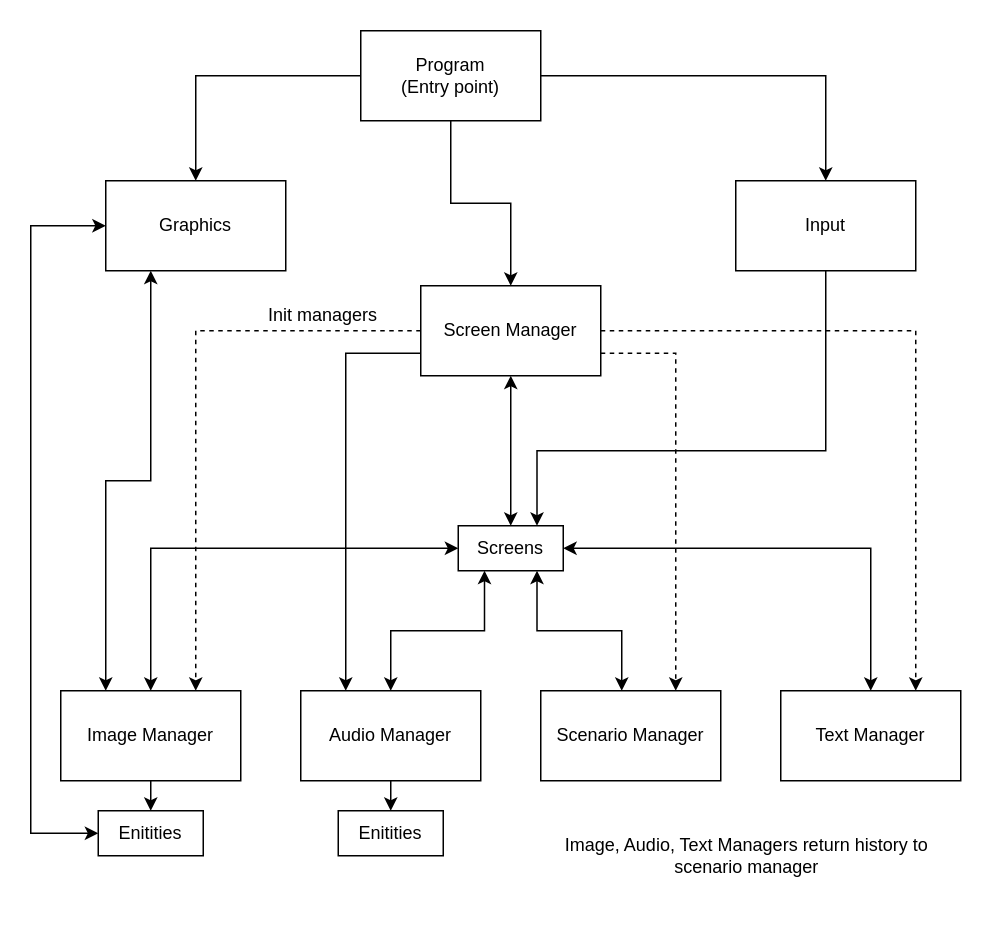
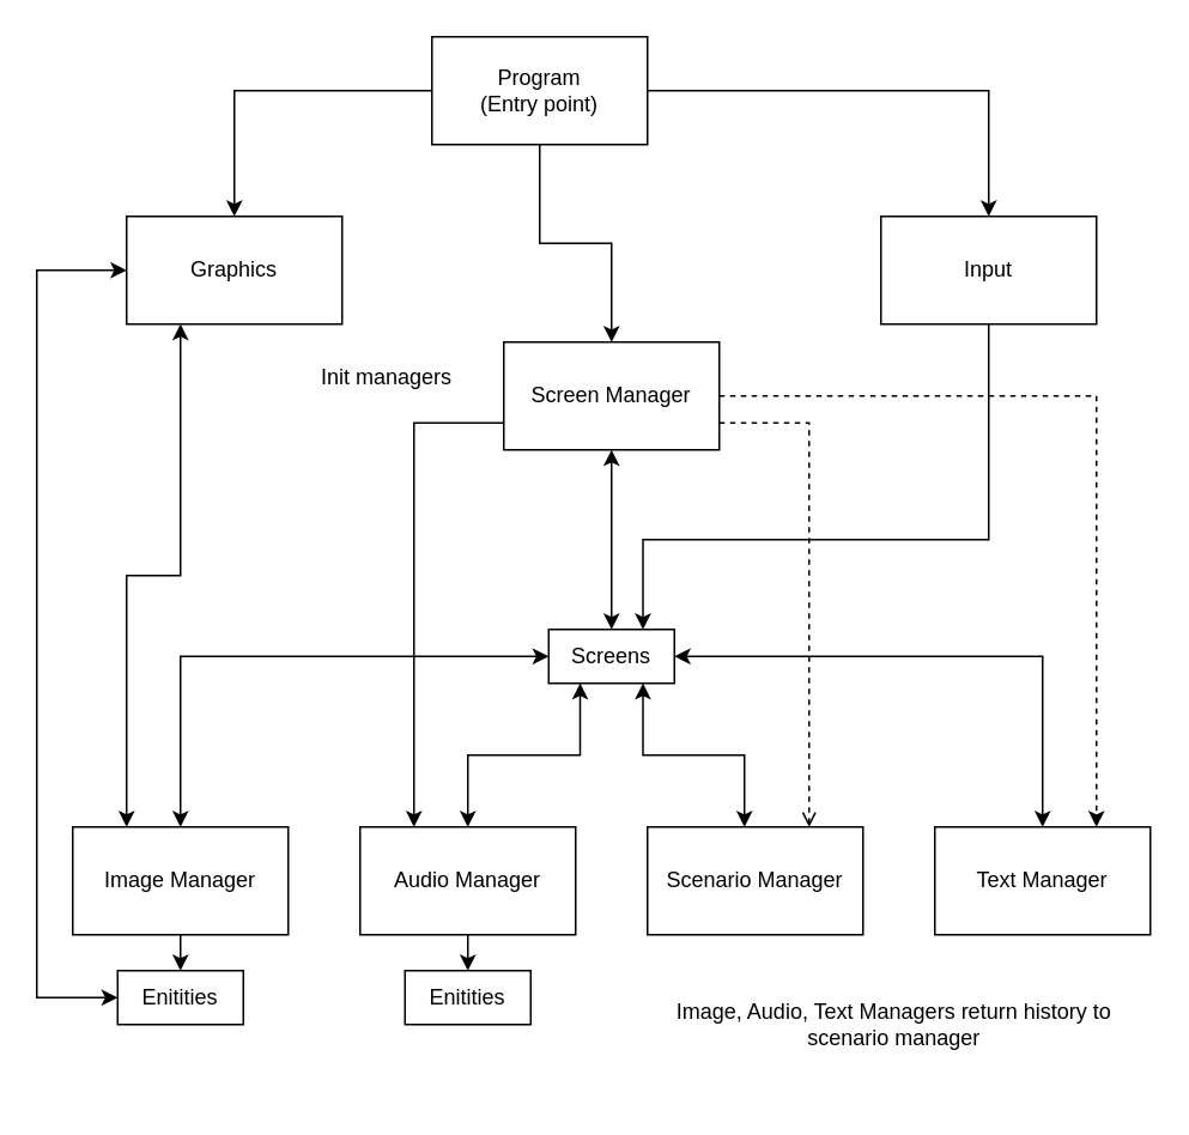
  <mxCell id="0" />
  <mxCell id="1" parent="0" />
  <mxCell id="2" value="Scenario Manager" style="rounded=0;whiteSpace=wrap;html=1;" vertex="1" parent="1"><mxGeometry x="360" y="460" width="120" height="60" as="geometry" /></mxCell>
  <mxCell id="3" value="&lt;div&gt;Text Manager&lt;/div&gt;" style="whiteSpace=wrap;html=1;" vertex="1" parent="1"><mxGeometry x="520" y="460" width="120" height="60" as="geometry" /></mxCell>
  <mxCell id="4" style="edgeStyle=orthogonalEdgeStyle;rounded=0;orthogonalLoop=1;jettySize=auto;html=1;exitX=0.5;exitY=1;exitDx=0;exitDy=0;entryX=0.5;entryY=0;entryDx=0;entryDy=0;" edge="1" parent="1" source="6" target="19"><mxGeometry relative="1" as="geometry" /></mxCell>
  <mxCell id="5" style="edgeStyle=orthogonalEdgeStyle;rounded=0;orthogonalLoop=1;jettySize=auto;html=1;exitX=0.25;exitY=0;exitDx=0;exitDy=0;entryX=0.25;entryY=1;entryDx=0;entryDy=0;startArrow=classic;startFill=1;strokeColor=#000000;" edge="1" parent="1" source="6" target="17"><mxGeometry relative="1" as="geometry" /></mxCell>
  <mxCell id="6" value="Image Manager" style="whiteSpace=wrap;html=1;" vertex="1" parent="1"><mxGeometry x="40" y="460" width="120" height="60" as="geometry" /></mxCell>
  <mxCell id="7" style="edgeStyle=orthogonalEdgeStyle;rounded=0;orthogonalLoop=1;jettySize=auto;html=1;exitX=0.5;exitY=1;exitDx=0;exitDy=0;entryX=0.5;entryY=0;entryDx=0;entryDy=0;startArrow=classic;startFill=1;" edge="1" parent="1" source="12" target="29"><mxGeometry relative="1" as="geometry" /></mxCell>
  <mxCell id="8" style="edgeStyle=orthogonalEdgeStyle;rounded=0;orthogonalLoop=1;jettySize=auto;html=1;exitX=0;exitY=0.75;exitDx=0;exitDy=0;entryX=0.25;entryY=0;entryDx=0;entryDy=0;dashed=0;" edge="1" parent="1" source="12" target="23"><mxGeometry relative="1" as="geometry" /></mxCell>
- <mxCell id="9" style="edgeStyle=orthogonalEdgeStyle;rounded=0;orthogonalLoop=1;jettySize=auto;html=1;exitX=1;exitY=0.75;exitDx=0;exitDy=0;entryX=0.75;entryY=0;entryDx=0;entryDy=0;dashed=1;" edge="1" parent="1" source="12" target="2"><mxGeometry relative="1" as="geometry" /></mxCell>
+ <mxCell id="9" style="edgeStyle=orthogonalEdgeStyle;rounded=0;orthogonalLoop=1;jettySize=auto;html=1;exitX=1;exitY=0.75;exitDx=0;exitDy=0;entryX=0.75;entryY=0;entryDx=0;entryDy=0;dashed=1;endArrow=open;" edge="1" parent="1" source="12" target="2"><mxGeometry relative="1" as="geometry" /></mxCell>
  <mxCell id="10" style="edgeStyle=orthogonalEdgeStyle;rounded=0;orthogonalLoop=1;jettySize=auto;html=1;exitX=1;exitY=0.5;exitDx=0;exitDy=0;entryX=0.75;entryY=0;entryDx=0;entryDy=0;dashed=1;" edge="1" parent="1" source="12" target="3"><mxGeometry relative="1" as="geometry" /></mxCell>
- <mxCell id="11" style="edgeStyle=orthogonalEdgeStyle;rounded=0;orthogonalLoop=1;jettySize=auto;html=1;exitX=0;exitY=0.5;exitDx=0;exitDy=0;entryX=0.75;entryY=0;entryDx=0;entryDy=0;dashed=1;" edge="1" parent="1" source="12" target="6"><mxGeometry relative="1" as="geometry" /></mxCell>
  <mxCell id="12" value="Screen Manager" style="whiteSpace=wrap;html=1;" vertex="1" parent="1"><mxGeometry x="280" y="190" width="120" height="60" as="geometry" /></mxCell>
  <mxCell id="13" style="edgeStyle=orthogonalEdgeStyle;rounded=0;orthogonalLoop=1;jettySize=auto;html=1;exitX=1;exitY=0.5;exitDx=0;exitDy=0;entryX=0.5;entryY=0;entryDx=0;entryDy=0;" edge="1" parent="1" source="16" target="21"><mxGeometry relative="1" as="geometry" /></mxCell>
  <mxCell id="14" style="edgeStyle=orthogonalEdgeStyle;rounded=0;orthogonalLoop=1;jettySize=auto;html=1;exitX=0;exitY=0.5;exitDx=0;exitDy=0;entryX=0.5;entryY=0;entryDx=0;entryDy=0;" edge="1" parent="1" source="16" target="17"><mxGeometry relative="1" as="geometry" /></mxCell>
  <mxCell id="15" style="edgeStyle=orthogonalEdgeStyle;rounded=0;orthogonalLoop=1;jettySize=auto;html=1;exitX=0.5;exitY=1;exitDx=0;exitDy=0;entryX=0.5;entryY=0;entryDx=0;entryDy=0;" edge="1" parent="1" source="16" target="12"><mxGeometry relative="1" as="geometry" /></mxCell>
  <mxCell id="16" value="&lt;div&gt;Program&lt;/div&gt;&lt;div&gt;(Entry point)&lt;br&gt;&lt;/div&gt;" style="whiteSpace=wrap;html=1;" vertex="1" parent="1"><mxGeometry x="240" y="20" width="120" height="60" as="geometry" /></mxCell>
  <mxCell id="17" value="Graphics" style="whiteSpace=wrap;html=1;" vertex="1" parent="1"><mxGeometry x="70" y="120" width="120" height="60" as="geometry" /></mxCell>
  <mxCell id="18" style="edgeStyle=orthogonalEdgeStyle;rounded=0;orthogonalLoop=1;jettySize=auto;html=1;exitX=0;exitY=0.5;exitDx=0;exitDy=0;entryX=0;entryY=0.5;entryDx=0;entryDy=0;startArrow=classic;startFill=1;strokeColor=#000000;" edge="1" parent="1" source="19" target="17"><mxGeometry relative="1" as="geometry"><Array as="points"><mxPoint x="20" y="555" /><mxPoint x="20" y="150" /></Array></mxGeometry></mxCell>
  <mxCell id="19" value="Enitities" style="whiteSpace=wrap;html=1;" vertex="1" parent="1"><mxGeometry x="65" y="540" width="70" height="30" as="geometry" /></mxCell>
  <mxCell id="20" style="edgeStyle=orthogonalEdgeStyle;rounded=0;orthogonalLoop=1;jettySize=auto;html=1;exitX=0.5;exitY=1;exitDx=0;exitDy=0;entryX=0.75;entryY=0;entryDx=0;entryDy=0;" edge="1" parent="1" source="21" target="29"><mxGeometry relative="1" as="geometry"><Array as="points"><mxPoint x="550" y="300" /><mxPoint x="358" y="300" /></Array></mxGeometry></mxCell>
  <mxCell id="21" value="&lt;div&gt;Input&lt;/div&gt;" style="whiteSpace=wrap;html=1;" vertex="1" parent="1"><mxGeometry x="490" y="120" width="120" height="60" as="geometry" /></mxCell>
  <mxCell id="22" style="edgeStyle=orthogonalEdgeStyle;rounded=0;orthogonalLoop=1;jettySize=auto;html=1;exitX=0.5;exitY=1;exitDx=0;exitDy=0;entryX=0.5;entryY=0;entryDx=0;entryDy=0;" edge="1" parent="1" source="23" target="24"><mxGeometry relative="1" as="geometry" /></mxCell>
  <mxCell id="23" value="&lt;div&gt;Audio Manager&lt;/div&gt;" style="rounded=0;whiteSpace=wrap;html=1;" vertex="1" parent="1"><mxGeometry x="200" y="460" width="120" height="60" as="geometry" /></mxCell>
  <mxCell id="24" value="Enitities" style="whiteSpace=wrap;html=1;" vertex="1" parent="1"><mxGeometry x="225" y="540" width="70" height="30" as="geometry" /></mxCell>
  <mxCell id="25" style="edgeStyle=orthogonalEdgeStyle;rounded=0;orthogonalLoop=1;jettySize=auto;html=1;exitX=1;exitY=0.5;exitDx=0;exitDy=0;entryX=0.5;entryY=0;entryDx=0;entryDy=0;startArrow=classic;startFill=1;" edge="1" parent="1" source="29" target="3"><mxGeometry relative="1" as="geometry" /></mxCell>
  <mxCell id="26" style="edgeStyle=orthogonalEdgeStyle;rounded=0;orthogonalLoop=1;jettySize=auto;html=1;exitX=0.75;exitY=1;exitDx=0;exitDy=0;entryX=0.45;entryY=0;entryDx=0;entryDy=0;entryPerimeter=0;startArrow=classic;startFill=1;" edge="1" parent="1" source="29" target="2"><mxGeometry relative="1" as="geometry" /></mxCell>
  <mxCell id="27" style="edgeStyle=orthogonalEdgeStyle;rounded=0;orthogonalLoop=1;jettySize=auto;html=1;exitX=0.25;exitY=1;exitDx=0;exitDy=0;entryX=0.5;entryY=0;entryDx=0;entryDy=0;startArrow=classic;startFill=1;" edge="1" parent="1" source="29" target="23"><mxGeometry relative="1" as="geometry" /></mxCell>
  <mxCell id="28" style="edgeStyle=orthogonalEdgeStyle;rounded=0;orthogonalLoop=1;jettySize=auto;html=1;exitX=0;exitY=0.5;exitDx=0;exitDy=0;entryX=0.5;entryY=0;entryDx=0;entryDy=0;startArrow=classic;startFill=1;" edge="1" parent="1" source="29" target="6"><mxGeometry relative="1" as="geometry" /></mxCell>
  <mxCell id="29" value="Screens" style="whiteSpace=wrap;html=1;" vertex="1" parent="1"><mxGeometry x="305" y="350" width="70" height="30" as="geometry" /></mxCell>
  <mxCell id="30" value="&lt;div&gt;Init managers&lt;/div&gt;" style="text;html=1;strokeColor=none;fillColor=none;align=center;verticalAlign=middle;whiteSpace=wrap;rounded=0;" vertex="1" parent="1"><mxGeometry x="150" y="200" width="130" height="20" as="geometry" /></mxCell>
  <mxCell id="31" value="Image, Audio, Text Managers return history to scenario manager" style="text;html=1;strokeColor=none;fillColor=none;align=center;verticalAlign=middle;whiteSpace=wrap;rounded=0;" vertex="1" parent="1"><mxGeometry x="375" y="530" width="245" height="80" as="geometry" /></mxCell>
